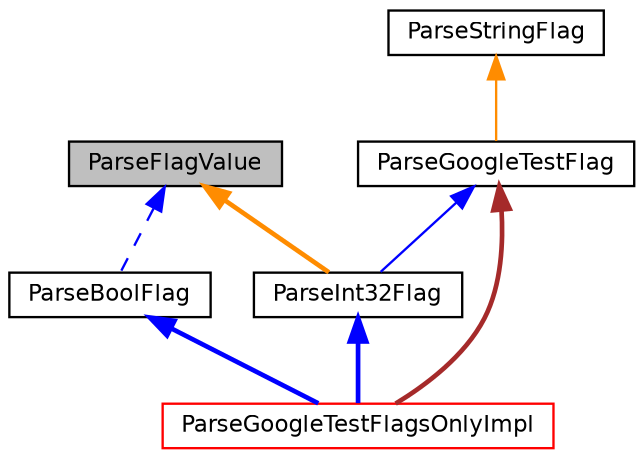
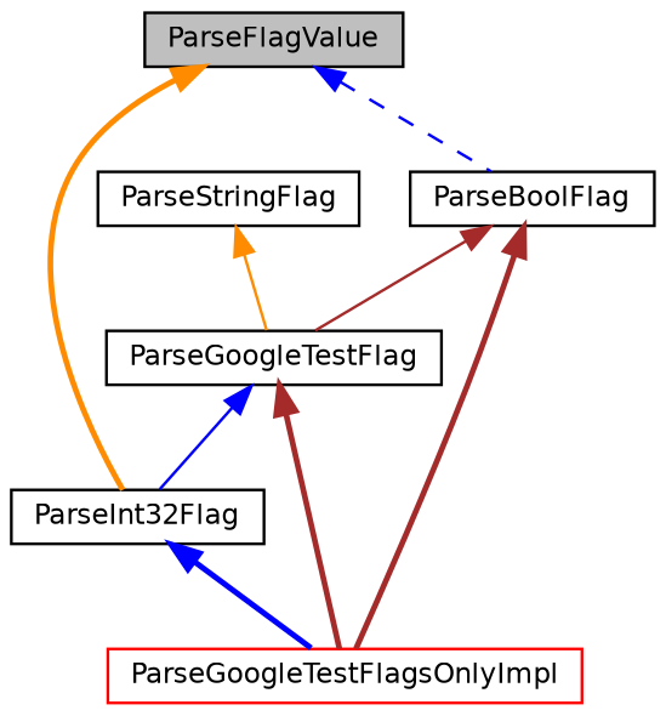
  digraph {
    rankdir=TB
    node [color=black fontname=Helvetica fontsize=10 shape=record]
    edge [color=blue dir=back fontname=Helvetica fontsize=10 labelfontname=Helvetica labelfontsize=10 style=bold]
    n1 [fillcolor=grey75 fontcolor=black height=0.2 label=ParseFlagValue style=filled width=0.4]
    n2 [height=0.2 label=ParseBoolFlag width=0.4]
    n3 [height=0.2 label=ParseInt32Flag width=0.4]
    n4 [height=0.2 label=ParseGoogleTestFlag width=0.4]
    n5 [color=red height=0.2 label=ParseGoogleTestFlagsOnlyImpl width=0.4]
    n6 [height=0.2 label=ParseStringFlag width=0.4]
    n1 -> n2 [style=dashed]
    n1 -> n3 [color=darkorange]
-   n2 -> n5
+   n2 -> n4 [color=brown style=solid]
+   n2 -> n5 [color=brown]
    n3 -> n5
    n4 -> n3 [style=solid]
    n4 -> n5 [color=brown]
    n6 -> n4 [color=darkorange style=solid]
  }
